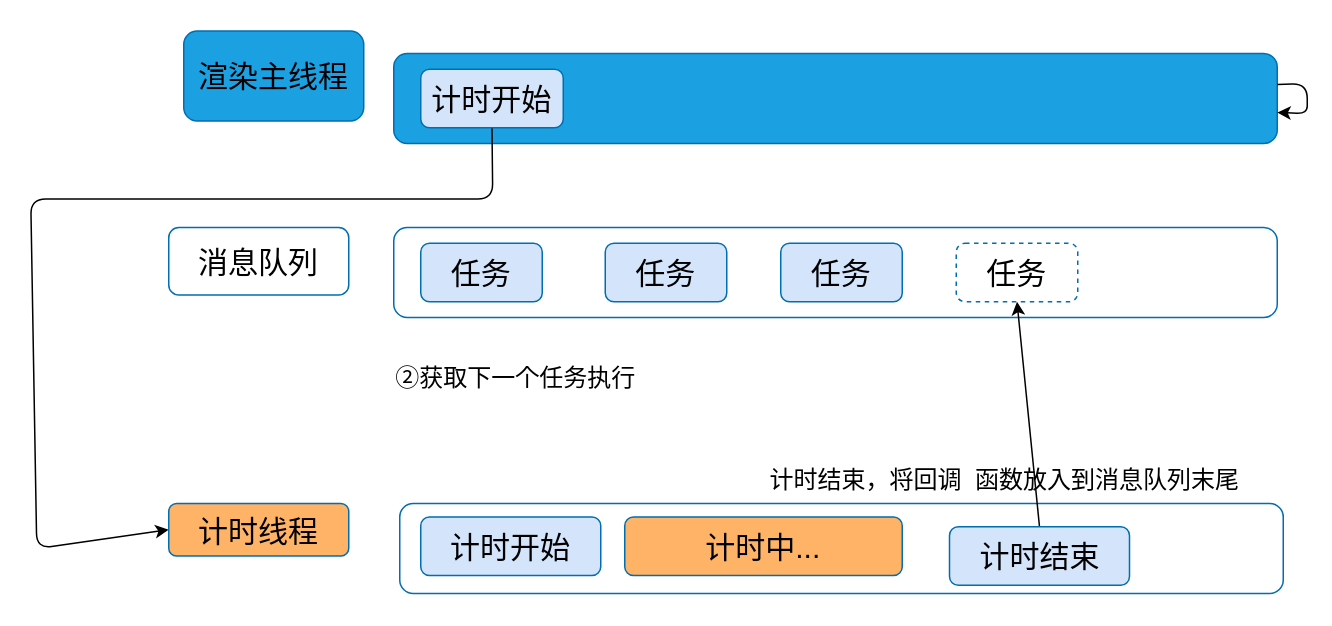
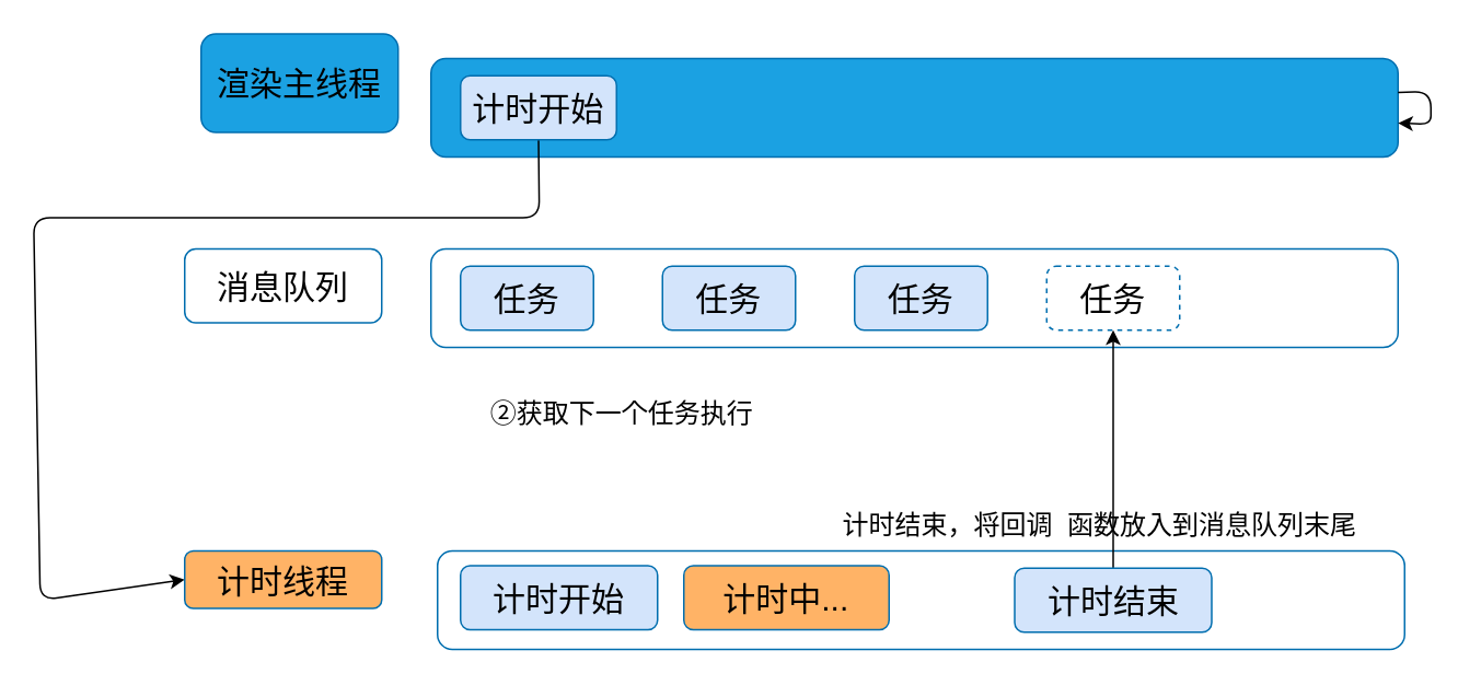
  <mxCell id="0" />
  <mxCell id="1" parent="0" />
  <mxCell id="2" value="&lt;font color=&quot;#000000&quot;&gt;渲染主线程&lt;/font&gt;" style="rounded=1;whiteSpace=wrap;html=1;fillColor=#1ba1e2;fontColor=#ffffff;strokeColor=#006EAF;fontSize=20;labelBackgroundColor=none;" parent="1" vertex="1"><mxGeometry x="122" y="20" width="120" height="60" as="geometry" /></mxCell>
  <mxCell id="3" value="" style="rounded=1;whiteSpace=wrap;html=1;fillColor=#1ba1e2;fontColor=#ffffff;strokeColor=#006EAF;fontSize=20;" parent="1" vertex="1"><mxGeometry x="262" y="35" width="589" height="60" as="geometry" /></mxCell>
  <mxCell id="4" style="edgeStyle=none;html=1;fontSize=20;fontColor=#000000;" parent="1" source="3" target="3" edge="1"><mxGeometry relative="1" as="geometry" /></mxCell>
  <mxCell id="5" style="edgeStyle=none;html=1;exitX=0.5;exitY=1;exitDx=0;exitDy=0;entryX=0;entryY=0.5;entryDx=0;entryDy=0;strokeColor=#000000;fontSize=20;fontColor=#000000;" parent="1" source="6" target="13" edge="1"><mxGeometry relative="1" as="geometry"><Array as="points"><mxPoint x="328" y="132" /><mxPoint x="20" y="132" /><mxPoint x="24" y="365" /></Array></mxGeometry></mxCell>
  <mxCell id="6" value="&lt;font color=&quot;#000000&quot;&gt;计时开始&lt;/font&gt;" style="rounded=1;whiteSpace=wrap;html=1;fillColor=#D3E4FB;fontColor=#ffffff;strokeColor=#006EAF;fontSize=20;labelBackgroundColor=none;" parent="1" vertex="1"><mxGeometry x="280" y="45.5" width="95" height="39" as="geometry" /></mxCell>
  <mxCell id="7" value="" style="rounded=1;whiteSpace=wrap;html=1;fillColor=none;fontColor=#ffffff;strokeColor=#006EAF;fontSize=20;" parent="1" vertex="1"><mxGeometry x="262" y="151" width="589" height="60" as="geometry" /></mxCell>
  <mxCell id="8" value="&lt;font color=&quot;#000000&quot;&gt;任务&lt;/font&gt;" style="rounded=1;whiteSpace=wrap;html=1;fillColor=#D3E4FB;fontColor=#ffffff;strokeColor=#006EAF;fontSize=20;labelBackgroundColor=none;" parent="1" vertex="1"><mxGeometry x="280" y="161.5" width="81" height="39" as="geometry" /></mxCell>
  <mxCell id="9" value="&lt;font color=&quot;#000000&quot;&gt;任务&lt;/font&gt;" style="rounded=1;whiteSpace=wrap;html=1;fillColor=#D3E4FB;fontColor=#ffffff;strokeColor=#006EAF;fontSize=20;labelBackgroundColor=none;" parent="1" vertex="1"><mxGeometry x="403" y="161.5" width="81" height="39" as="geometry" /></mxCell>
  <mxCell id="10" value="&lt;font color=&quot;#000000&quot;&gt;任务&lt;/font&gt;" style="rounded=1;whiteSpace=wrap;html=1;fillColor=#D3E4FB;fontColor=#ffffff;strokeColor=#006EAF;fontSize=20;labelBackgroundColor=none;" parent="1" vertex="1"><mxGeometry x="520" y="161.5" width="81" height="39" as="geometry" /></mxCell>
  <mxCell id="11" value="&lt;font color=&quot;#000000&quot;&gt;任务&lt;/font&gt;" style="rounded=1;whiteSpace=wrap;html=1;fillColor=none;fontColor=#ffffff;strokeColor=#006EAF;fontSize=20;labelBackgroundColor=none;dashed=1;" parent="1" vertex="1"><mxGeometry x="637" y="161.5" width="81" height="39" as="geometry" /></mxCell>
  <mxCell id="12" value="&lt;font color=&quot;#000000&quot;&gt;消息队列&lt;/font&gt;" style="rounded=1;whiteSpace=wrap;html=1;fillColor=none;fontColor=#ffffff;strokeColor=#006EAF;fontSize=20;labelBackgroundColor=none;" parent="1" vertex="1"><mxGeometry x="112" y="151" width="120" height="45" as="geometry" /></mxCell>
  <mxCell id="13" value="&lt;font color=&quot;#000000&quot;&gt;计时线程&lt;/font&gt;" style="rounded=1;whiteSpace=wrap;html=1;fillColor=#FFB366;fontColor=#ffffff;strokeColor=#006EAF;fontSize=20;labelBackgroundColor=none;" parent="1" vertex="1"><mxGeometry x="112" y="335" width="120" height="35" as="geometry" /></mxCell>
  <mxCell id="14" value="" style="rounded=1;whiteSpace=wrap;html=1;fillColor=none;fontColor=#ffffff;strokeColor=#006EAF;fontSize=20;" parent="1" vertex="1"><mxGeometry x="266" y="335" width="589" height="60" as="geometry" /></mxCell>
  <mxCell id="15" value="&lt;font color=&quot;#000000&quot;&gt;计时开始&lt;/font&gt;" style="rounded=1;whiteSpace=wrap;html=1;fillColor=#D3E4FB;fontColor=#ffffff;strokeColor=#006EAF;fontSize=20;labelBackgroundColor=none;" parent="1" vertex="1"><mxGeometry x="280" y="344" width="120" height="39" as="geometry" /></mxCell>
  <mxCell id="16" style="edgeStyle=none;html=1;exitX=0.5;exitY=0;exitDx=0;exitDy=0;entryX=0.5;entryY=1;entryDx=0;entryDy=0;strokeColor=#000000;" edge="1" parent="1" source="17" target="11"><mxGeometry relative="1" as="geometry" /></mxCell>
- <mxCell id="17" value="&lt;font color=&quot;#000000&quot;&gt;计时结束&lt;/font&gt;" style="rounded=1;whiteSpace=wrap;html=1;fillColor=#D3E4FB;fontColor=#ffffff;strokeColor=#006EAF;fontSize=20;labelBackgroundColor=none;" parent="1" vertex="1"><mxGeometry x="632.5" y="350.5" width="120" height="39" as="geometry" /></mxCell>
- <mxCell id="18" value="&lt;font color=&quot;#000000&quot;&gt;计时中...&lt;/font&gt;" style="rounded=1;whiteSpace=wrap;html=1;fillColor=#FFB366;fontColor=#ffffff;strokeColor=#006EAF;fontSize=20;labelBackgroundColor=none;" parent="1" vertex="1"><mxGeometry x="416" y="344" width="185" height="39" as="geometry" /></mxCell>
- <mxCell id="19" value="&lt;span style=&quot;font-size: 16px;&quot;&gt;②获取下一个任务执行&lt;/span&gt;" style="text;html=1;align=center;verticalAlign=middle;resizable=0;points=[];autosize=1;strokeColor=none;fillColor=none;fontSize=20;fontColor=#000000;" parent="1" vertex="1"><mxGeometry x="254" y="231" width="178" height="36" as="geometry" /></mxCell>
+ <mxCell id="17" value="&lt;font color=&quot;#000000&quot;&gt;计时结束&lt;/font&gt;" style="rounded=1;whiteSpace=wrap;html=1;fillColor=#D3E4FB;fontColor=#ffffff;strokeColor=#006EAF;fontSize=20;labelBackgroundColor=none;" parent="1" vertex="1"><mxGeometry x="617.5" y="345.5" width="120" height="39" as="geometry" /></mxCell>
+ <mxCell id="18" value="&lt;font color=&quot;#000000&quot;&gt;计时中...&lt;/font&gt;" style="rounded=1;whiteSpace=wrap;html=1;fillColor=#FFB366;fontColor=#ffffff;strokeColor=#006EAF;fontSize=20;labelBackgroundColor=none;" parent="1" vertex="1"><mxGeometry x="416" y="344" width="125" height="39" as="geometry" /></mxCell>
+ <mxCell id="19" value="&lt;span style=&quot;font-size: 16px;&quot;&gt;②获取下一个任务执行&lt;/span&gt;" style="text;html=1;align=center;verticalAlign=middle;resizable=0;points=[];autosize=1;strokeColor=none;fillColor=none;fontSize=20;fontColor=#000000;" parent="1" vertex="1"><mxGeometry x="289" y="231" width="178" height="36" as="geometry" /></mxCell>
  <mxCell id="20" value="&lt;font style=&quot;font-size: 16px;&quot;&gt;计时结束，将回调&amp;nbsp; 函数放入到消息队列末尾&lt;/font&gt;" style="text;html=1;align=center;verticalAlign=middle;resizable=0;points=[];autosize=1;strokeColor=none;fillColor=none;fontSize=20;fontColor=#000000;" parent="1" vertex="1"><mxGeometry x="471" y="299" width="395" height="36" as="geometry" /></mxCell>
